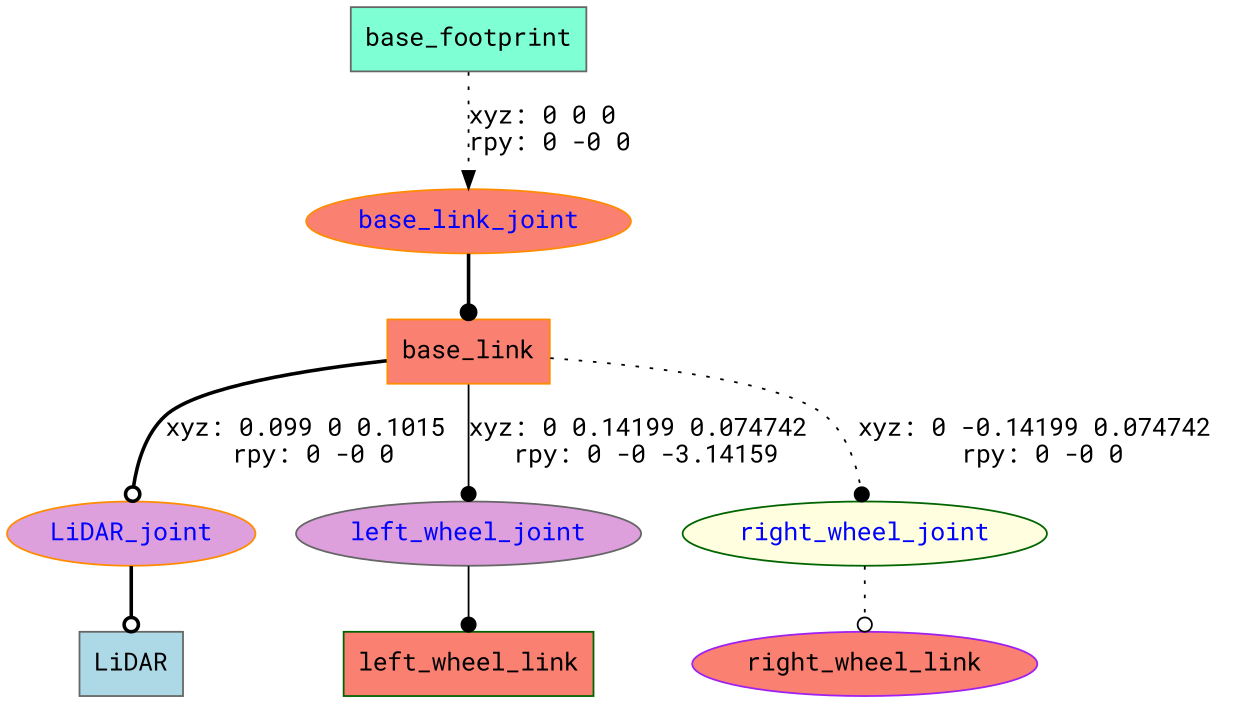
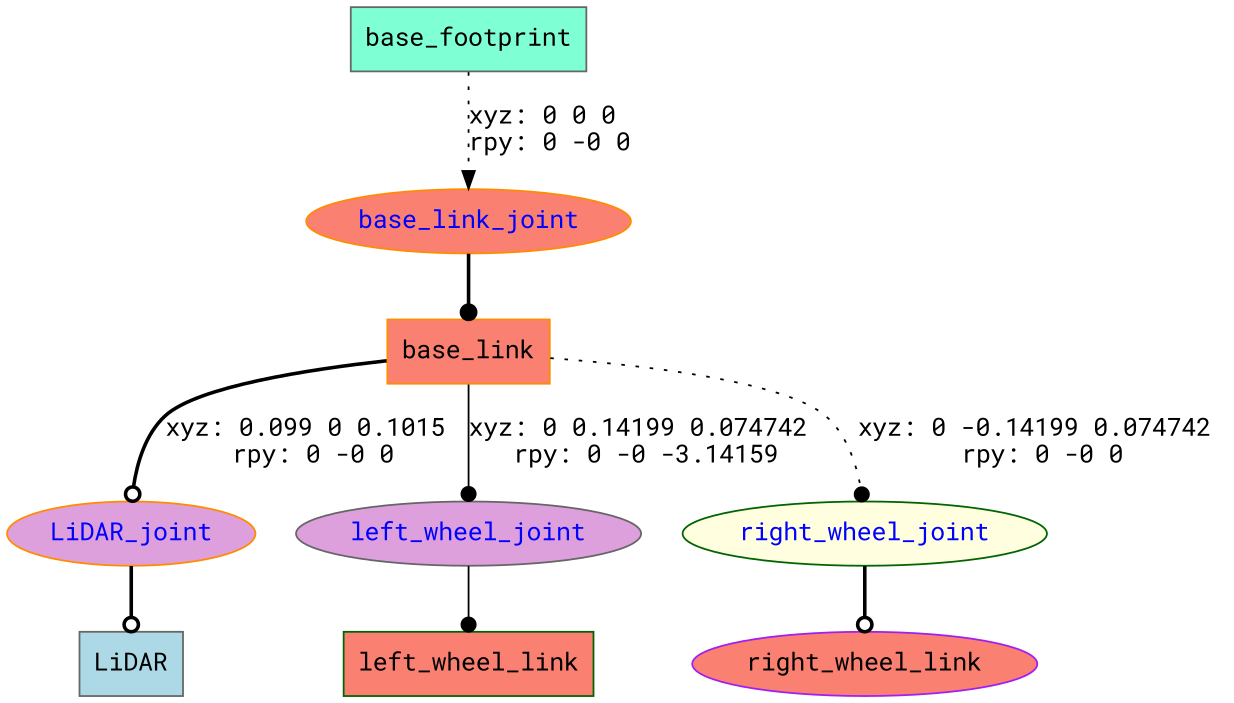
  digraph {
    fontname="Roboto Mono"
    node [color=gray40 fillcolor=salmon fontname="Roboto Mono" shape=ellipse style=filled]
    edge [arrowhead=dot fontname="Roboto Mono" style=dotted]
    n1 [fillcolor=aquamarine label=base_footprint shape=box]
    base_link_joint [color=darkorange fontcolor=blue]
    n3 [color=darkorange label=base_link shape=box]
    LiDAR_joint [color=darkorange fillcolor=plum fontcolor=blue]
    left_wheel_joint [fillcolor=plum fontcolor=blue]
    right_wheel_joint [color=darkgreen fillcolor=lightyellow fontcolor=blue]
    n7 [fillcolor=lightblue label=LiDAR shape=box]
    n8 [color=darkgreen label=left_wheel_link shape=box]
    n9 [color=purple label=right_wheel_link]
    n1 -> base_link_joint [arrowhead=normal label="xyz: 0 0 0 \nrpy: 0 -0 0"]
    base_link_joint -> n3 [style=bold]
    n3 -> LiDAR_joint [arrowhead=odot label="xyz: 0.099 0 0.1015 \nrpy: 0 -0 0" style=bold]
    n3 -> left_wheel_joint [label="xyz: 0 0.14199 0.074742 \nrpy: 0 -0 -3.14159" style=solid]
    n3 -> right_wheel_joint [label="xyz: 0 -0.14199 0.074742 \nrpy: 0 -0 0"]
    LiDAR_joint -> n7 [arrowhead=odot style=bold]
    left_wheel_joint -> n8 [style=solid]
-   right_wheel_joint -> n9 [arrowhead=odot]
+   right_wheel_joint -> n9 [arrowhead=odot style=bold]
  }
